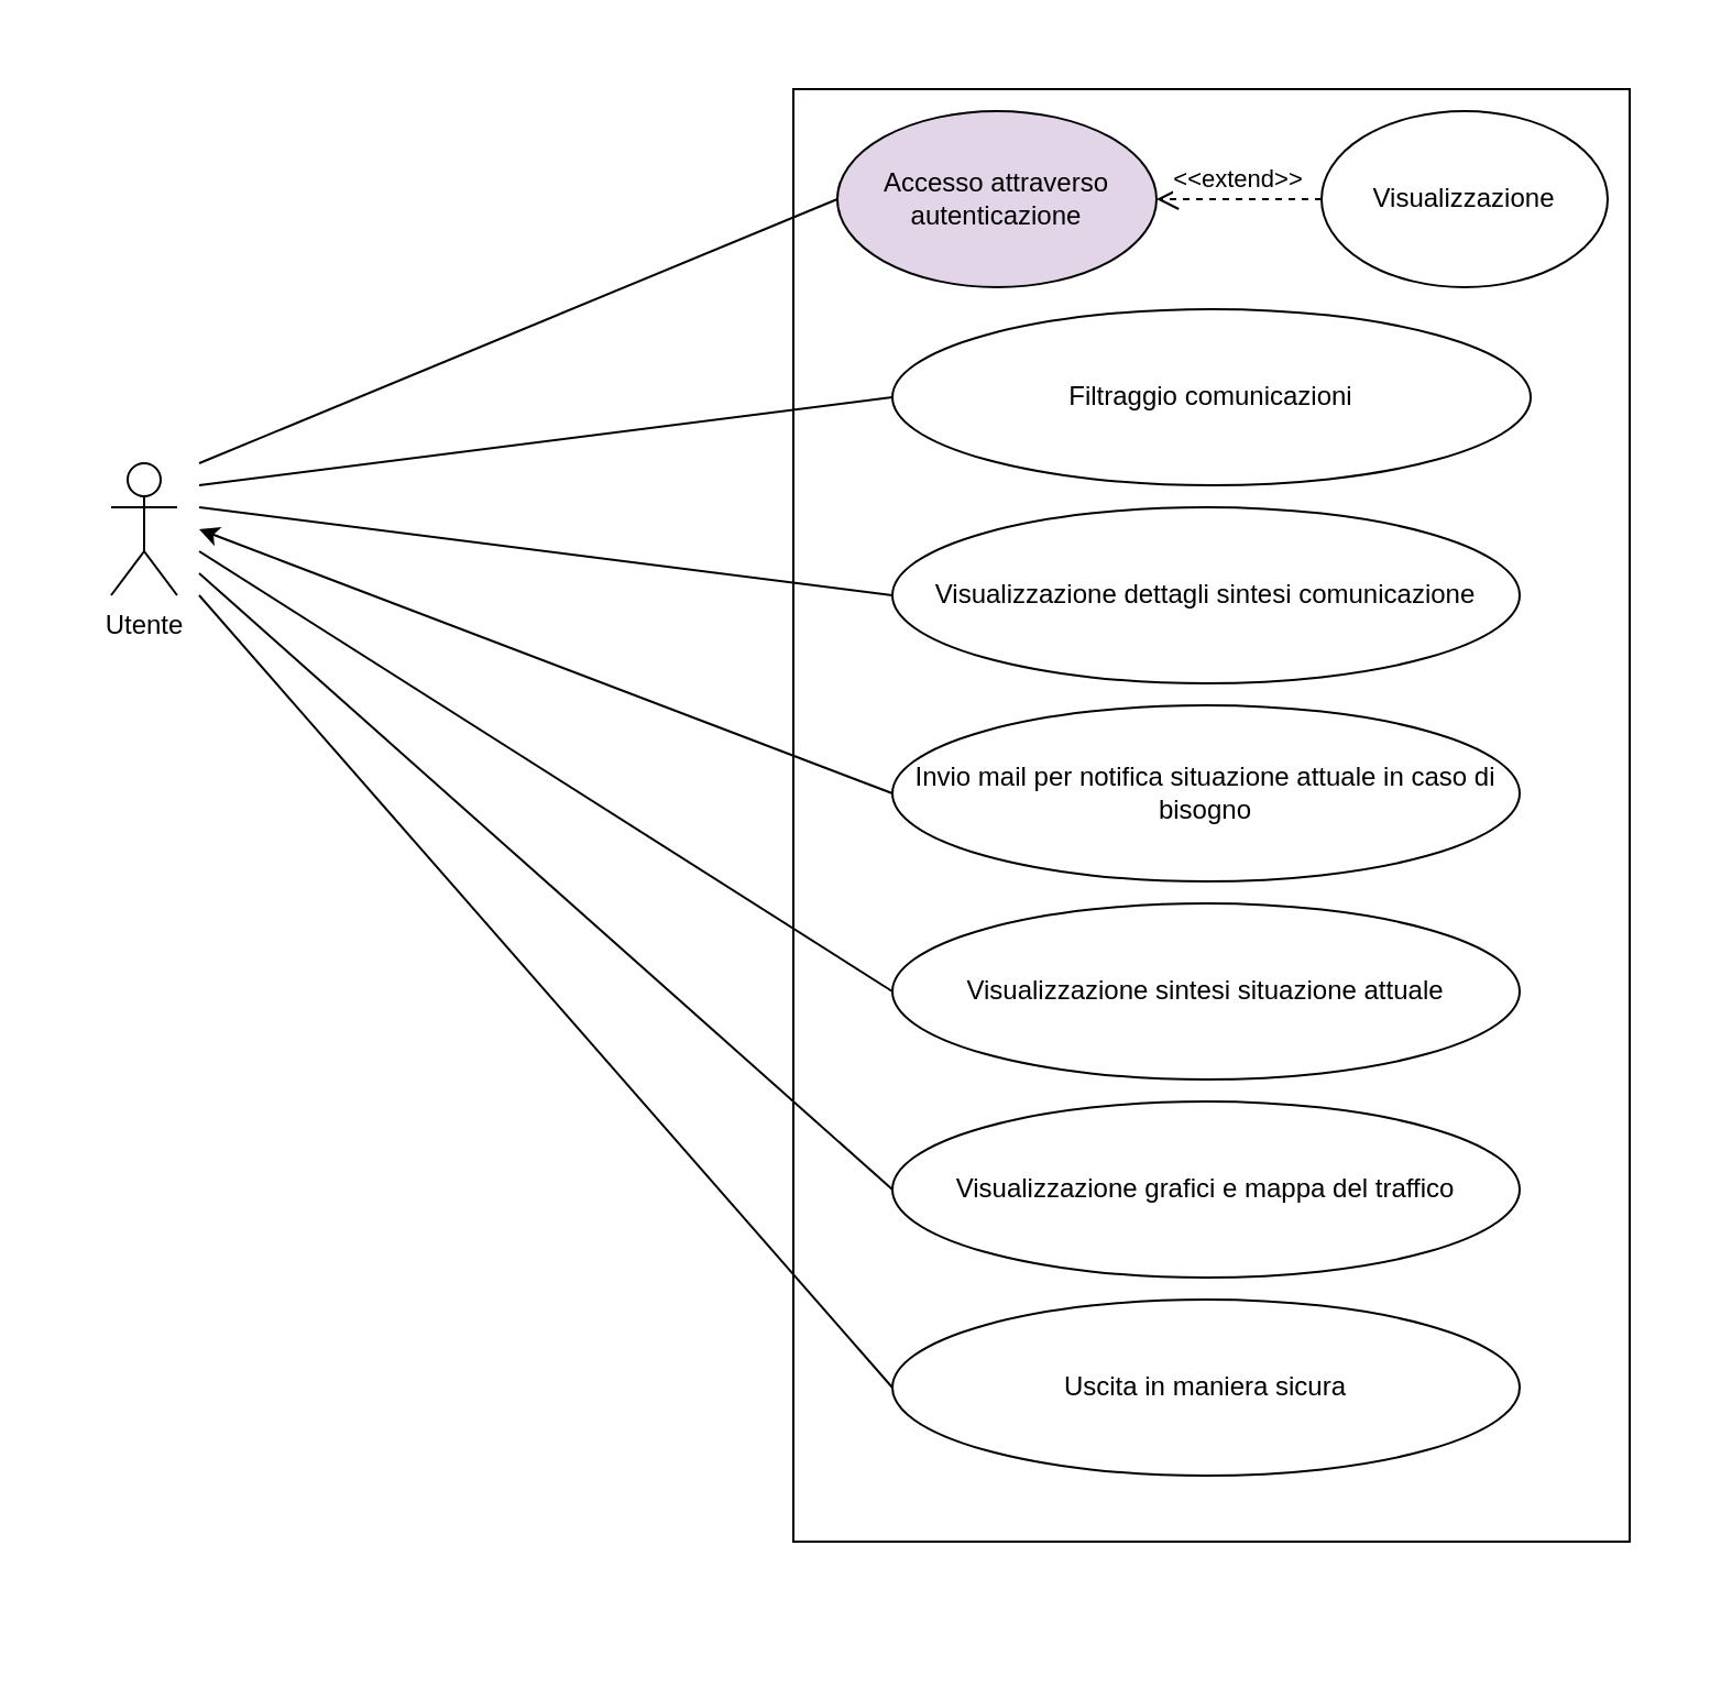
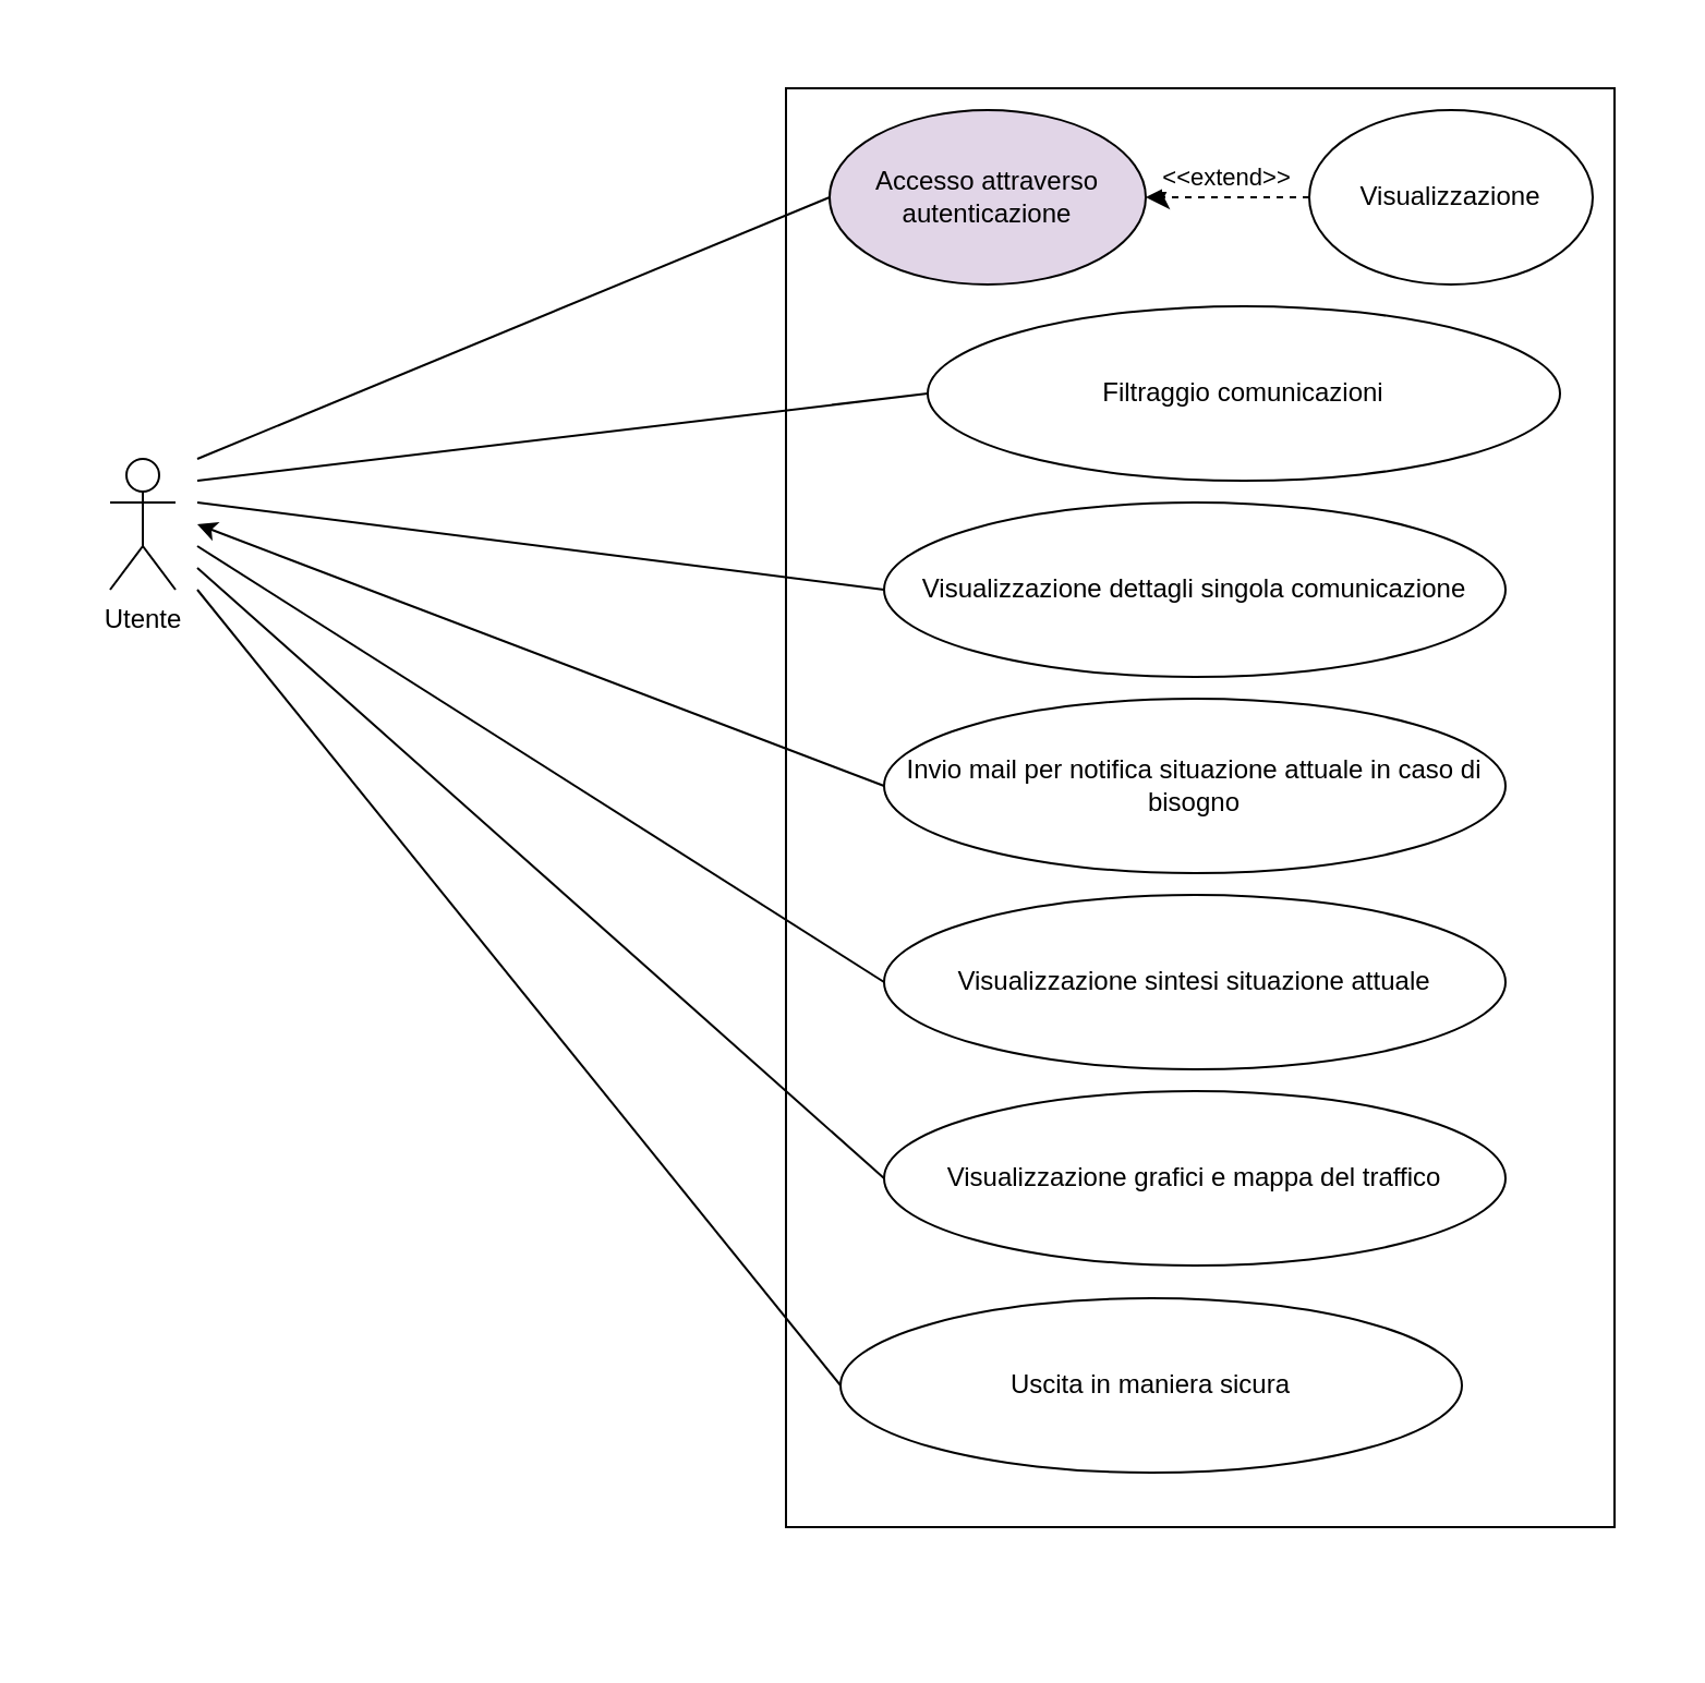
  <mxCell id="0" />
  <mxCell id="1" parent="0" />
  <mxCell id="2" value="Utente" style="shape=umlActor;verticalLabelPosition=bottom;verticalAlign=top;html=1;outlineConnect=0;" vertex="1" parent="1"><mxGeometry x="50" y="210" width="30" height="60" as="geometry" /></mxCell>
  <mxCell id="3" value="" style="rounded=0;whiteSpace=wrap;html=1;" vertex="1" parent="1"><mxGeometry x="360" y="40" width="380" height="660" as="geometry" /></mxCell>
  <mxCell id="4" value="Accesso attraverso autenticazione" style="ellipse;whiteSpace=wrap;html=1;fillColor=#e1d5e7;" vertex="1" parent="1"><mxGeometry x="380" y="50" width="145" height="80" as="geometry" /></mxCell>
- <mxCell id="5" value="Filtraggio comunicazioni" style="ellipse;whiteSpace=wrap;html=1;" vertex="1" parent="1"><mxGeometry x="405" y="140" width="290" height="80" as="geometry" /></mxCell>
- <mxCell id="6" value="Visualizzazione dettagli sintesi comunicazione" style="ellipse;whiteSpace=wrap;html=1;" vertex="1" parent="1"><mxGeometry x="405" y="230" width="285" height="80" as="geometry" /></mxCell>
+ <mxCell id="5" value="Filtraggio comunicazioni" style="ellipse;whiteSpace=wrap;html=1;" vertex="1" parent="1"><mxGeometry x="425" y="140" width="290" height="80" as="geometry" /></mxCell>
+ <mxCell id="6" value="Visualizzazione dettagli singola comunicazione" style="ellipse;whiteSpace=wrap;html=1;" vertex="1" parent="1"><mxGeometry x="405" y="230" width="285" height="80" as="geometry" /></mxCell>
  <mxCell id="7" value="Invio mail per notifica situazione attuale in caso di bisogno" style="ellipse;whiteSpace=wrap;html=1;" vertex="1" parent="1"><mxGeometry x="405" y="320" width="285" height="80" as="geometry" /></mxCell>
  <mxCell id="8" value="Visualizzazione sintesi situazione attuale" style="ellipse;whiteSpace=wrap;html=1;" vertex="1" parent="1"><mxGeometry x="405" y="410" width="285" height="80" as="geometry" /></mxCell>
  <mxCell id="9" value="Visualizzazione grafici e mappa del traffico" style="ellipse;whiteSpace=wrap;html=1;" vertex="1" parent="1"><mxGeometry x="405" y="500" width="285" height="80" as="geometry" /></mxCell>
- <mxCell id="10" value="Uscita in maniera sicura" style="ellipse;whiteSpace=wrap;html=1;" vertex="1" parent="1"><mxGeometry x="405" y="590" width="285" height="80" as="geometry" /></mxCell>
+ <mxCell id="10" value="Uscita in maniera sicura" style="ellipse;whiteSpace=wrap;html=1;" vertex="1" parent="1"><mxGeometry x="385" y="595" width="285" height="80" as="geometry" /></mxCell>
  <mxCell id="11" value="" style="endArrow=classic;html=1;rounded=0;exitX=0;exitY=0.5;exitDx=0;exitDy=0;" edge="1" parent="1" source="7"><mxGeometry width="50" height="50" relative="1" as="geometry"><mxPoint x="410" y="340" as="sourcePoint" /><mxPoint x="90" y="240" as="targetPoint" /></mxGeometry></mxCell>
  <mxCell id="12" value="" style="endArrow=none;html=1;rounded=0;entryX=0;entryY=0.5;entryDx=0;entryDy=0;" edge="1" parent="1" target="4"><mxGeometry width="50" height="50" relative="1" as="geometry"><mxPoint x="90" y="210" as="sourcePoint" /><mxPoint x="290" y="130" as="targetPoint" /></mxGeometry></mxCell>
  <mxCell id="13" value="" style="endArrow=none;html=1;rounded=0;entryX=0;entryY=0.5;entryDx=0;entryDy=0;" edge="1" parent="1" target="5"><mxGeometry width="50" height="50" relative="1" as="geometry"><mxPoint x="90" y="220" as="sourcePoint" /><mxPoint x="460" y="290" as="targetPoint" /></mxGeometry></mxCell>
  <mxCell id="14" value="" style="endArrow=none;html=1;rounded=0;entryX=0;entryY=0.5;entryDx=0;entryDy=0;" edge="1" parent="1" target="6"><mxGeometry width="50" height="50" relative="1" as="geometry"><mxPoint x="90" y="230" as="sourcePoint" /><mxPoint x="460" y="290" as="targetPoint" /></mxGeometry></mxCell>
  <mxCell id="15" value="" style="endArrow=none;html=1;rounded=0;entryX=0;entryY=0.5;entryDx=0;entryDy=0;" edge="1" parent="1" target="8"><mxGeometry width="50" height="50" relative="1" as="geometry"><mxPoint x="90" y="250" as="sourcePoint" /><mxPoint x="460" y="320" as="targetPoint" /></mxGeometry></mxCell>
  <mxCell id="16" value="" style="endArrow=none;html=1;rounded=0;entryX=0;entryY=0.5;entryDx=0;entryDy=0;" edge="1" parent="1" target="9"><mxGeometry width="50" height="50" relative="1" as="geometry"><mxPoint x="90" y="260" as="sourcePoint" /><mxPoint x="460" y="320" as="targetPoint" /></mxGeometry></mxCell>
  <mxCell id="17" value="" style="endArrow=none;html=1;rounded=0;entryX=0;entryY=0.5;entryDx=0;entryDy=0;" edge="1" parent="1" target="10"><mxGeometry width="50" height="50" relative="1" as="geometry"><mxPoint x="90" y="270" as="sourcePoint" /><mxPoint x="460" y="320" as="targetPoint" /></mxGeometry></mxCell>
  <mxCell id="18" value="Visualizzazione" style="ellipse;whiteSpace=wrap;html=1;" vertex="1" parent="1"><mxGeometry x="600" y="50" width="130" height="80" as="geometry" /></mxCell>
- <mxCell id="19" value="&amp;lt;&amp;lt;extend&amp;gt;&amp;gt;" style="html=1;verticalAlign=bottom;endArrow=open;dashed=1;endSize=8;rounded=0;exitX=0;exitY=0.5;exitDx=0;exitDy=0;entryX=1;entryY=0.5;entryDx=0;entryDy=0;" edge="1" parent="1" source="18" target="4"><mxGeometry relative="1" as="geometry"><mxPoint x="470" y="380" as="sourcePoint" /><mxPoint x="390" y="380" as="targetPoint" /></mxGeometry></mxCell>
+ <mxCell id="19" value="&amp;lt;&amp;lt;extend&amp;gt;&amp;gt;" style="html=1;verticalAlign=bottom;endArrow=classic;dashed=1;endSize=8;rounded=0;exitX=0;exitY=0.5;exitDx=0;exitDy=0;entryX=1;entryY=0.5;entryDx=0;entryDy=0;" edge="1" parent="1" source="18" target="4"><mxGeometry relative="1" as="geometry"><mxPoint x="470" y="380" as="sourcePoint" /><mxPoint x="390" y="380" as="targetPoint" /></mxGeometry></mxCell>
  <mxCell id="20" value="" style="rounded=0;whiteSpace=wrap;html=1;strokeColor=#FFFFFF;" vertex="1" parent="1"><mxGeometry y="20" width="120" height="60" as="geometry" x="20" /></mxCell>
  <mxCell id="21" value="" style="rounded=0;whiteSpace=wrap;html=1;strokeColor=#FFFFFF;" vertex="1" parent="1"><mxGeometry x="640" y="710" width="120" height="40" as="geometry" /></mxCell>
